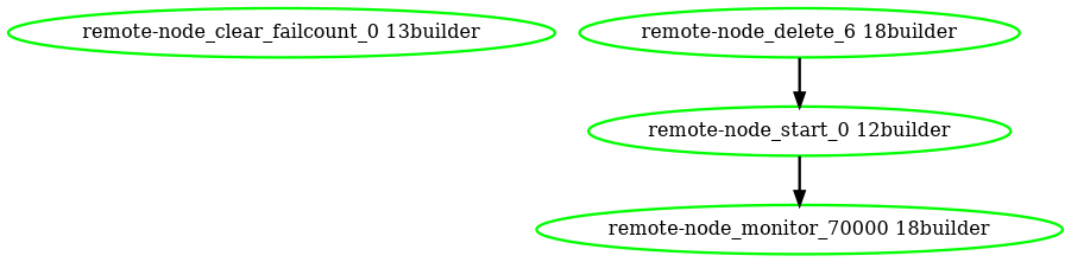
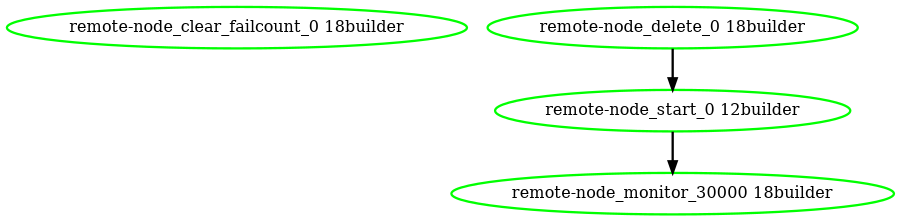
  digraph {
    node [color=green fontcolor=black style=bold]
    edge [style=bold]
-   "remote-node_clear_failcount_0 18builder" [label="remote-node_clear_failcount_0 13builder"]
+   "remote-node_clear_failcount_0 18builder"
    n2 [label="remote-node_start_0 12builder"]
-   "remote-node_delete_0 18builder" [label="remote-node_delete_6 18builder"]
-   "remote-node_monitor_30000 18builder" [label="remote-node_monitor_70000 18builder"]
+   "remote-node_delete_0 18builder"
+   "remote-node_monitor_30000 18builder"
    n2 -> "remote-node_monitor_30000 18builder"
    "remote-node_delete_0 18builder" -> n2
  }
